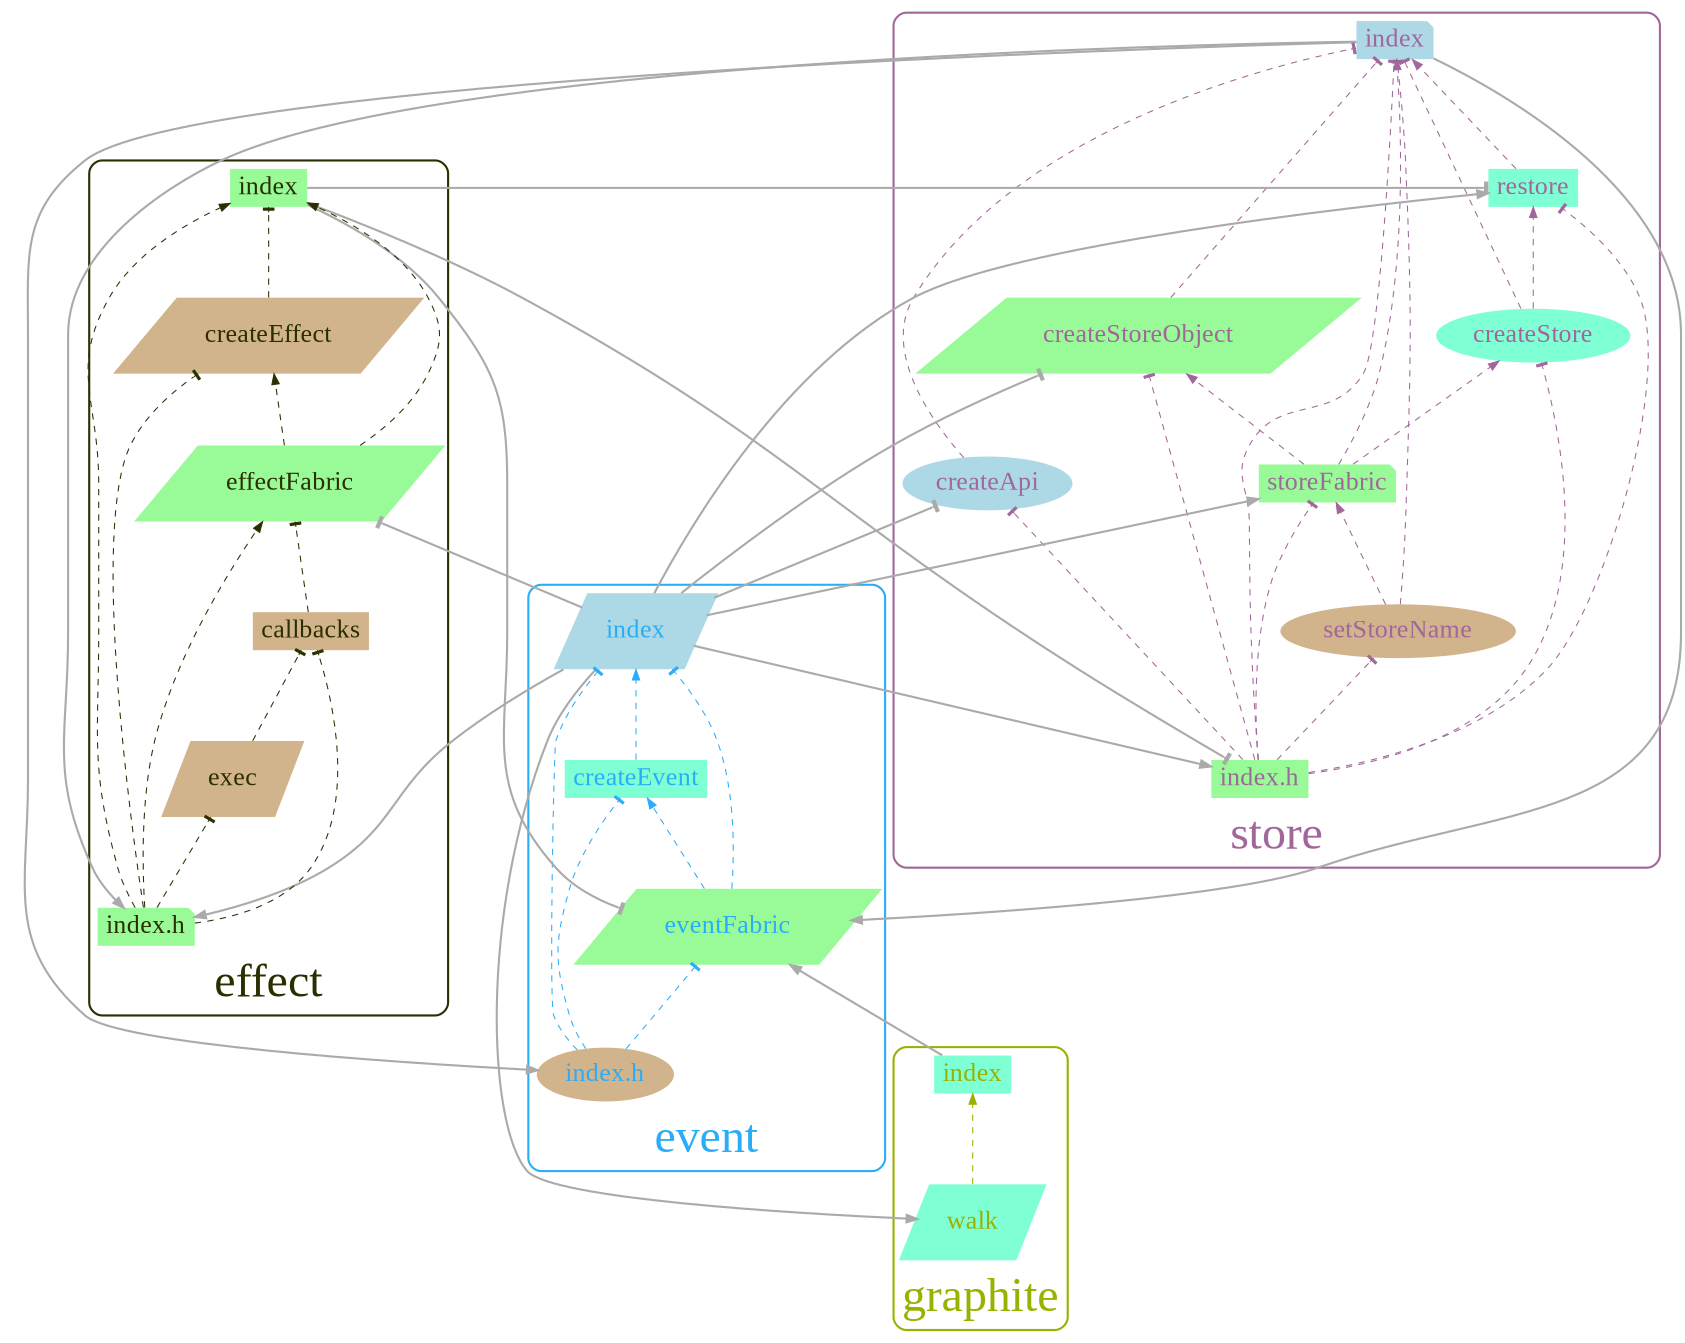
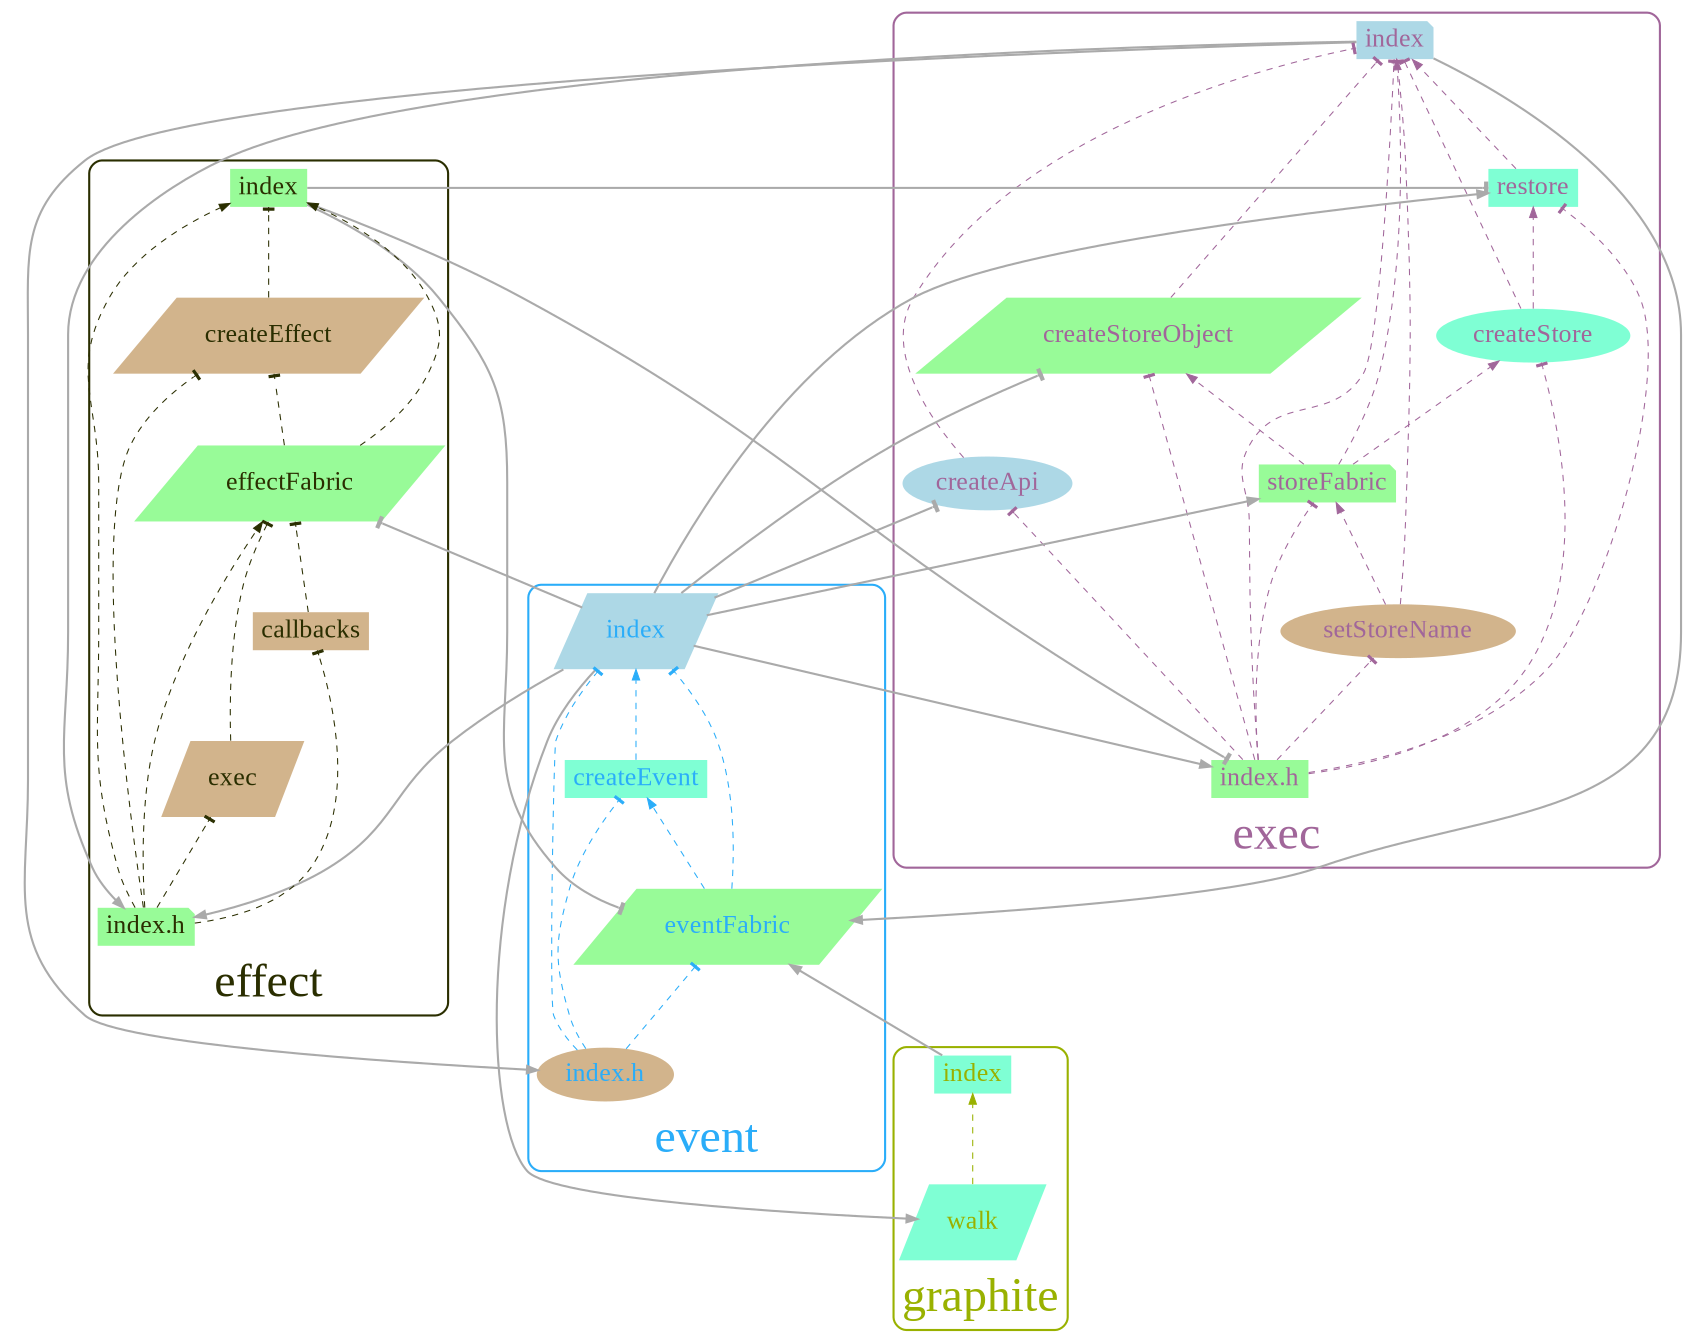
  digraph {
    fontname="Liberation Serif"
    ordering=out
    rankdir=BT
    ranksep=".95 equally"
    node [color=transparent fillcolor=palegreen fontcolor="#a1669a" fontname="Liberation Serif" fontsize="25px" group=store shape=parallelogram style=filled]
    edge [arrowhead=tee color="#a1669a" dir=forward fontname="Liberation Serif" style=dashed]
    n1 [fillcolor=tan label=setStoreName shape=ellipse]
    n2 [label=storeFabric shape=note]
    n3 [fillcolor=lightblue label=index shape=note]
    n4 [fillcolor=aquamarine label=createStore shape=ellipse]
    n5 [label=createStoreObject]
    n6 [label="index.h" shape=box]
    n7 [fillcolor=aquamarine label=restore shape=box]
    n8 [fillcolor=lightblue label=createApi shape=ellipse]
    n9 [fillcolor=lightblue fontcolor="#2aadf9" group=event label=index]
    n10 [fillcolor=tan fontcolor="#2aadf9" group=event label="index.h" shape=ellipse]
    n11 [fontcolor="#2aadf9" group=event label=eventFabric]
    n12 [fillcolor=aquamarine fontcolor="#2aadf9" group=event label=createEvent shape=box]
    n13 [fontcolor="#2a2e00" group=effect label=index shape=box]
    n14 [fontcolor="#2a2e00" group=effect label="index.h" shape=note]
    n15 [fontcolor="#2a2e00" group=effect label=effectFabric]
    n16 [fillcolor=tan fontcolor="#2a2e00" group=effect label=createEffect]
    n17 [fillcolor=tan fontcolor="#2a2e00" group=effect label=exec]
    n18 [fillcolor=tan fontcolor="#2a2e00" group=effect label=callbacks shape=box]
    n19 [fillcolor=aquamarine fontcolor="#99b100" group=graphite label=walk]
    n20 [fillcolor=aquamarine fontcolor="#99b100" group=graphite label=index shape=box]
    subgraph cluster_1 {
      color="#a1669a"
      fontcolor="#a1669a"
      fontsize="45px"
-     label=store
+     label=exec
      style="rounded,bold"
      n1
      n2
      n3
      n4
      n5
      n6
      n7
      n8
    }
    subgraph cluster_2 {
      color="#2aadf9"
      fontcolor="#2aadf9"
      fontsize="45px"
      label=event
      style="rounded,bold"
      n9
      n10
      n11
      n12
    }
    subgraph cluster_3 {
      color="#2a2e00"
      fontcolor="#2a2e00"
      fontsize="45px"
      label=effect
      style="rounded,bold"
      n13
      n14
      n15
      n16
      n17
      n18
    }
    subgraph cluster_4 {
      color="#99b100"
      fontcolor="#99b100"
      fontsize="45px"
      label=graphite
      style="rounded,bold"
      n19
      n20
    }
    n1 -> n2 [arrowhead=normal]
    n1 -> n3
    n2 -> n3 [arrowhead=normal]
    n2 -> n4 [arrowhead=normal]
    n2 -> n5 [arrowhead=normal]
    n3 -> n10 [arrowhead=normal color="#aaaaaa" style=bold]
    n3 -> n11 [arrowhead=normal color="#aaaaaa" style=bold]
    n3 -> n14 [arrowhead=normal color="#aaaaaa" style=bold]
    n4 -> n3
    n4 -> n7 [arrowhead=normal]
    n5 -> n3
    n6 -> n1
    n6 -> n2
    n6 -> n3
    n6 -> n4
    n6 -> n5
    n6 -> n7
    n6 -> n8
    n7 -> n3 [arrowhead=normal]
    n8 -> n3
    n9 -> n2 [arrowhead=normal color="#aaaaaa" style=bold]
    n9 -> n5 [color="#aaaaaa" style=bold]
    n9 -> n6 [arrowhead=normal color="#aaaaaa" style=bold]
    n9 -> n7 [arrowhead=normal color="#aaaaaa" style=bold]
    n9 -> n8 [color="#aaaaaa" style=bold]
    n9 -> n14 [arrowhead=normal color="#aaaaaa" style=bold]
    n9 -> n15 [color="#aaaaaa" style=bold]
    n9 -> n19 [arrowhead=normal color="#aaaaaa" style=bold]
    n10 -> n9 [color="#2aadf9"]
    n10 -> n11 [color="#2aadf9"]
    n10 -> n12 [color="#2aadf9"]
    n11 -> n9 [color="#2aadf9"]
    n11 -> n12 [arrowhead=normal color="#2aadf9"]
    n12 -> n9 [arrowhead=normal color="#2aadf9"]
    n13 -> n6 [color="#aaaaaa" style=bold]
    n13 -> n7 [color="#aaaaaa" style=bold]
    n13 -> n11 [color="#aaaaaa" style=bold]
    n14 -> n13 [arrowhead=normal color="#2a2e00"]
    n14 -> n15 [arrowhead=normal color="#2a2e00"]
    n14 -> n16 [color="#2a2e00"]
    n14 -> n17 [color="#2a2e00"]
    n14 -> n18 [color="#2a2e00"]
    n15 -> n13 [arrowhead=normal color="#2a2e00"]
-   n15 -> n16 [arrowhead=normal color="#2a2e00"]
+   n15 -> n16 [color="#2a2e00"]
    n16 -> n13 [color="#2a2e00"]
-   n17 -> n18 [color="#2a2e00"]
+   n17 -> n15 [color="#2a2e00"]
    n18 -> n15 [color="#2a2e00"]
    n19 -> n20 [arrowhead=normal color="#99b100"]
    n20 -> n11 [arrowhead=normal color="#aaaaaa" style=bold]
  }
